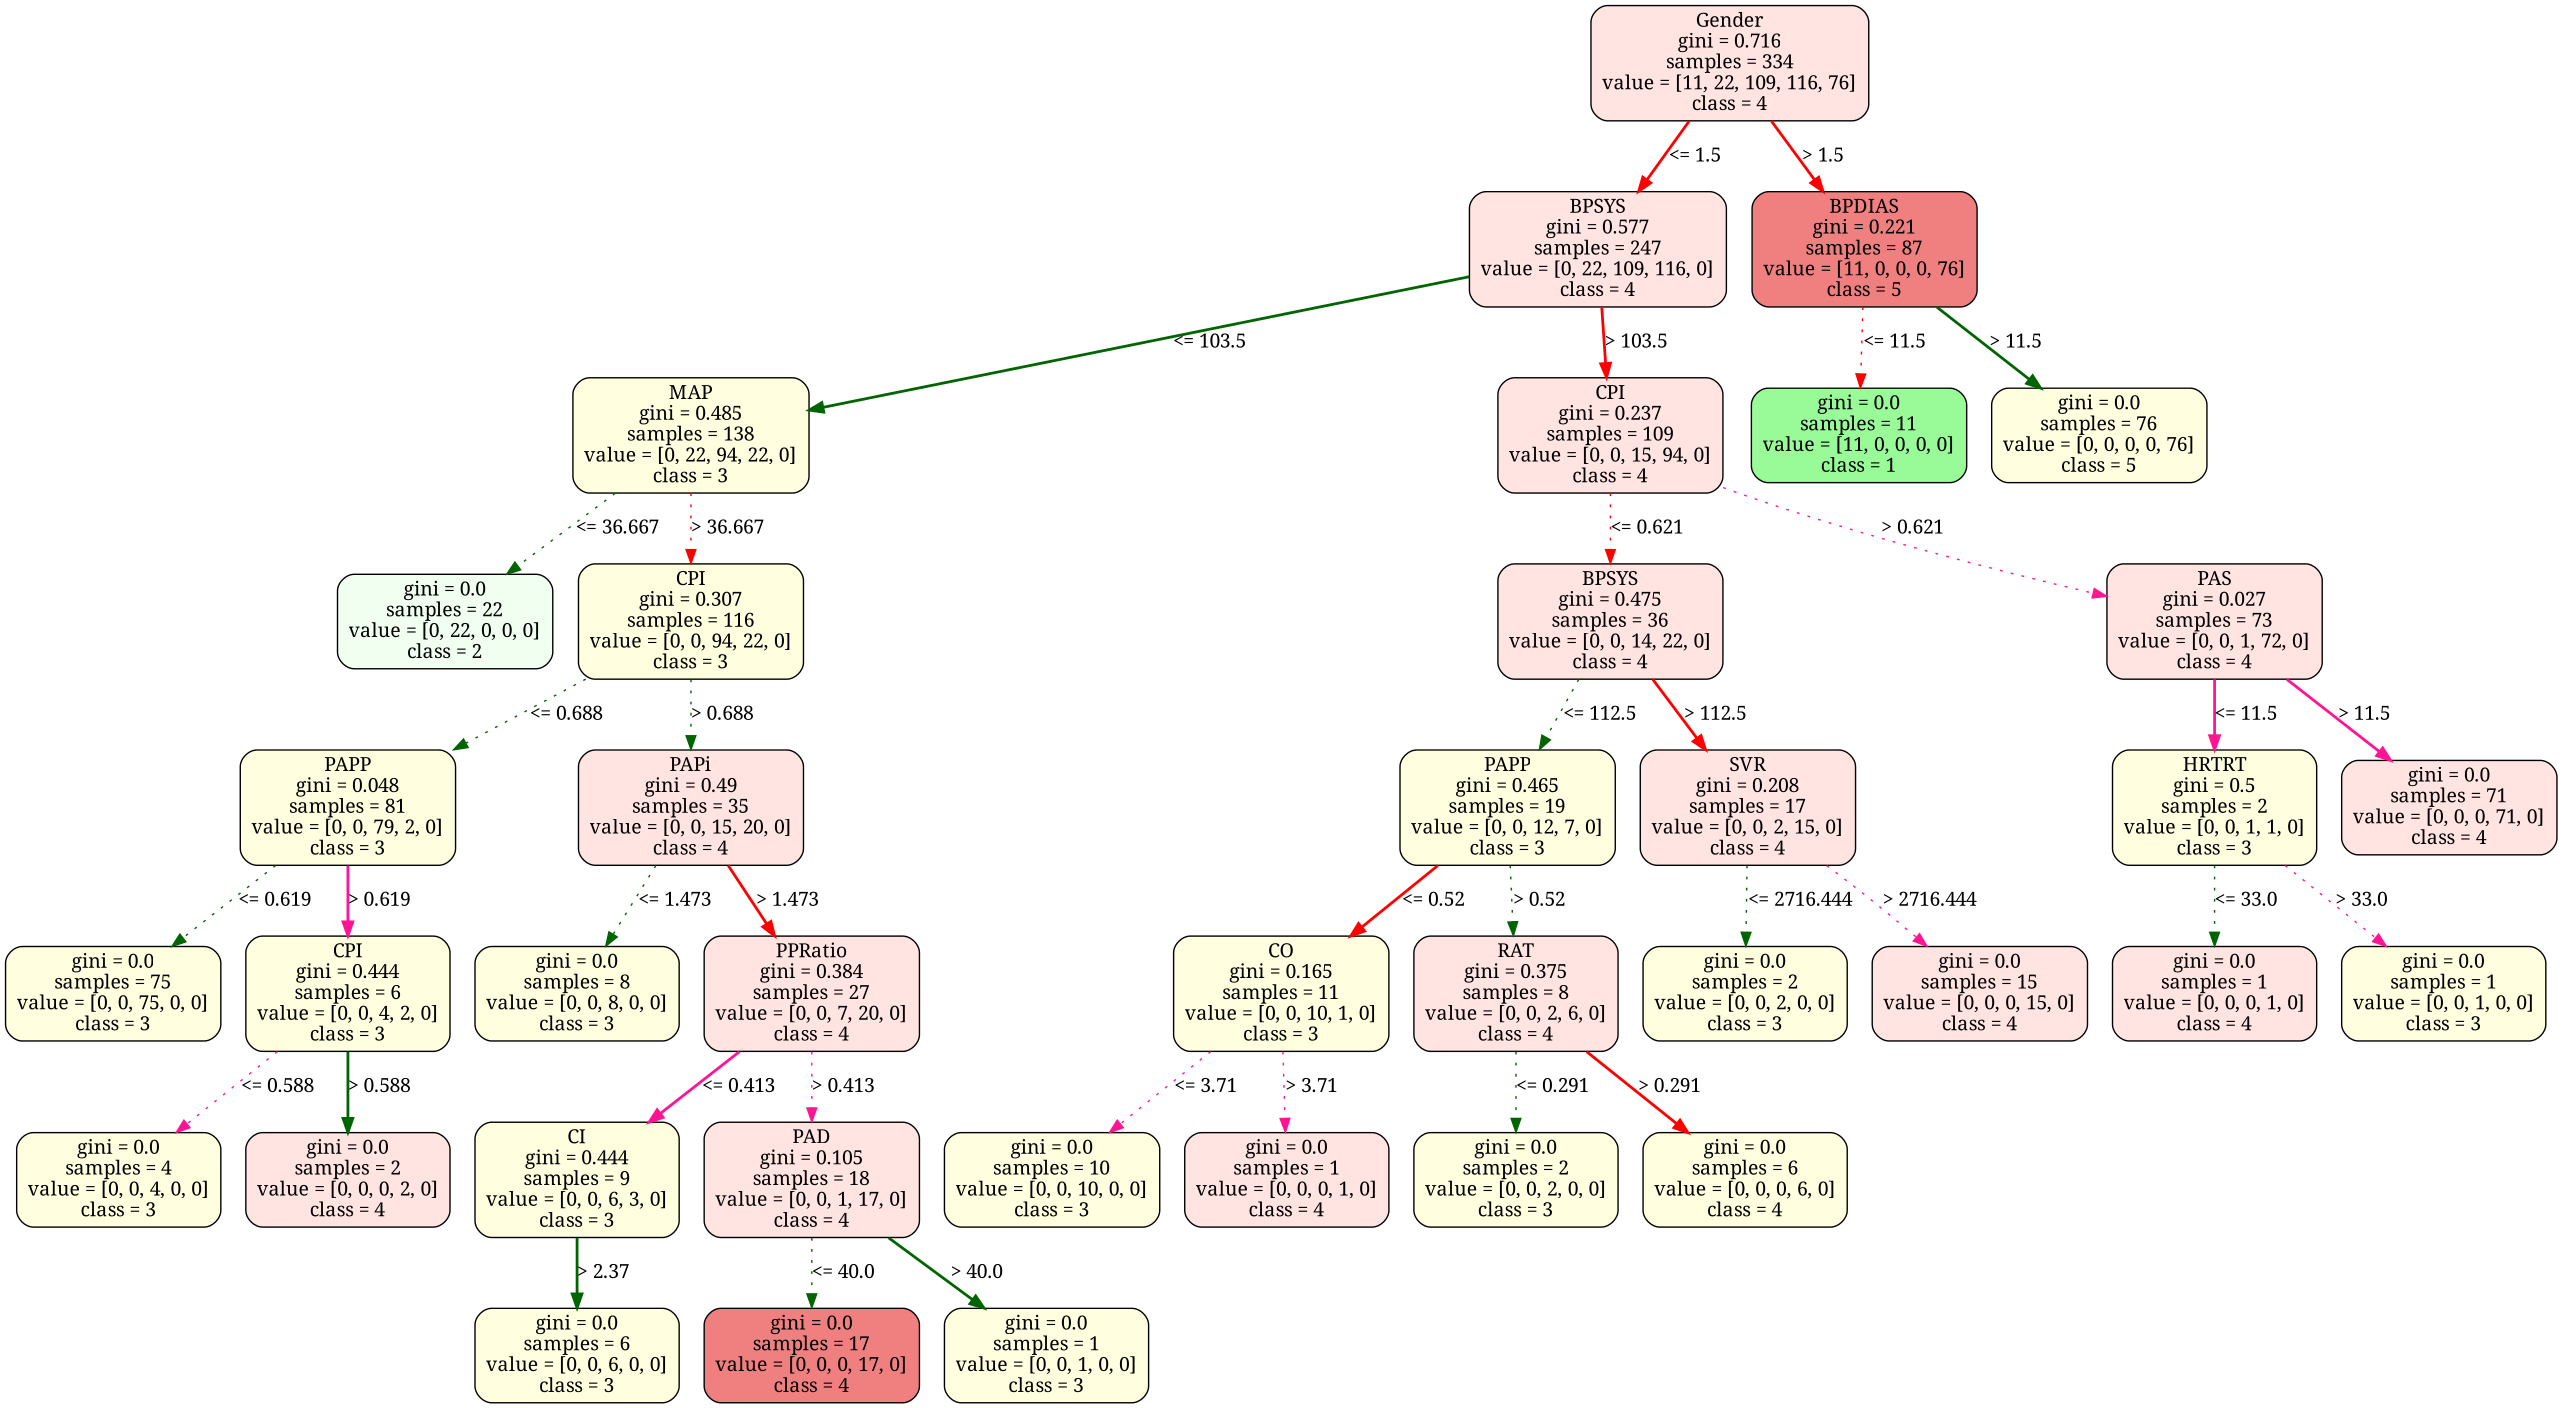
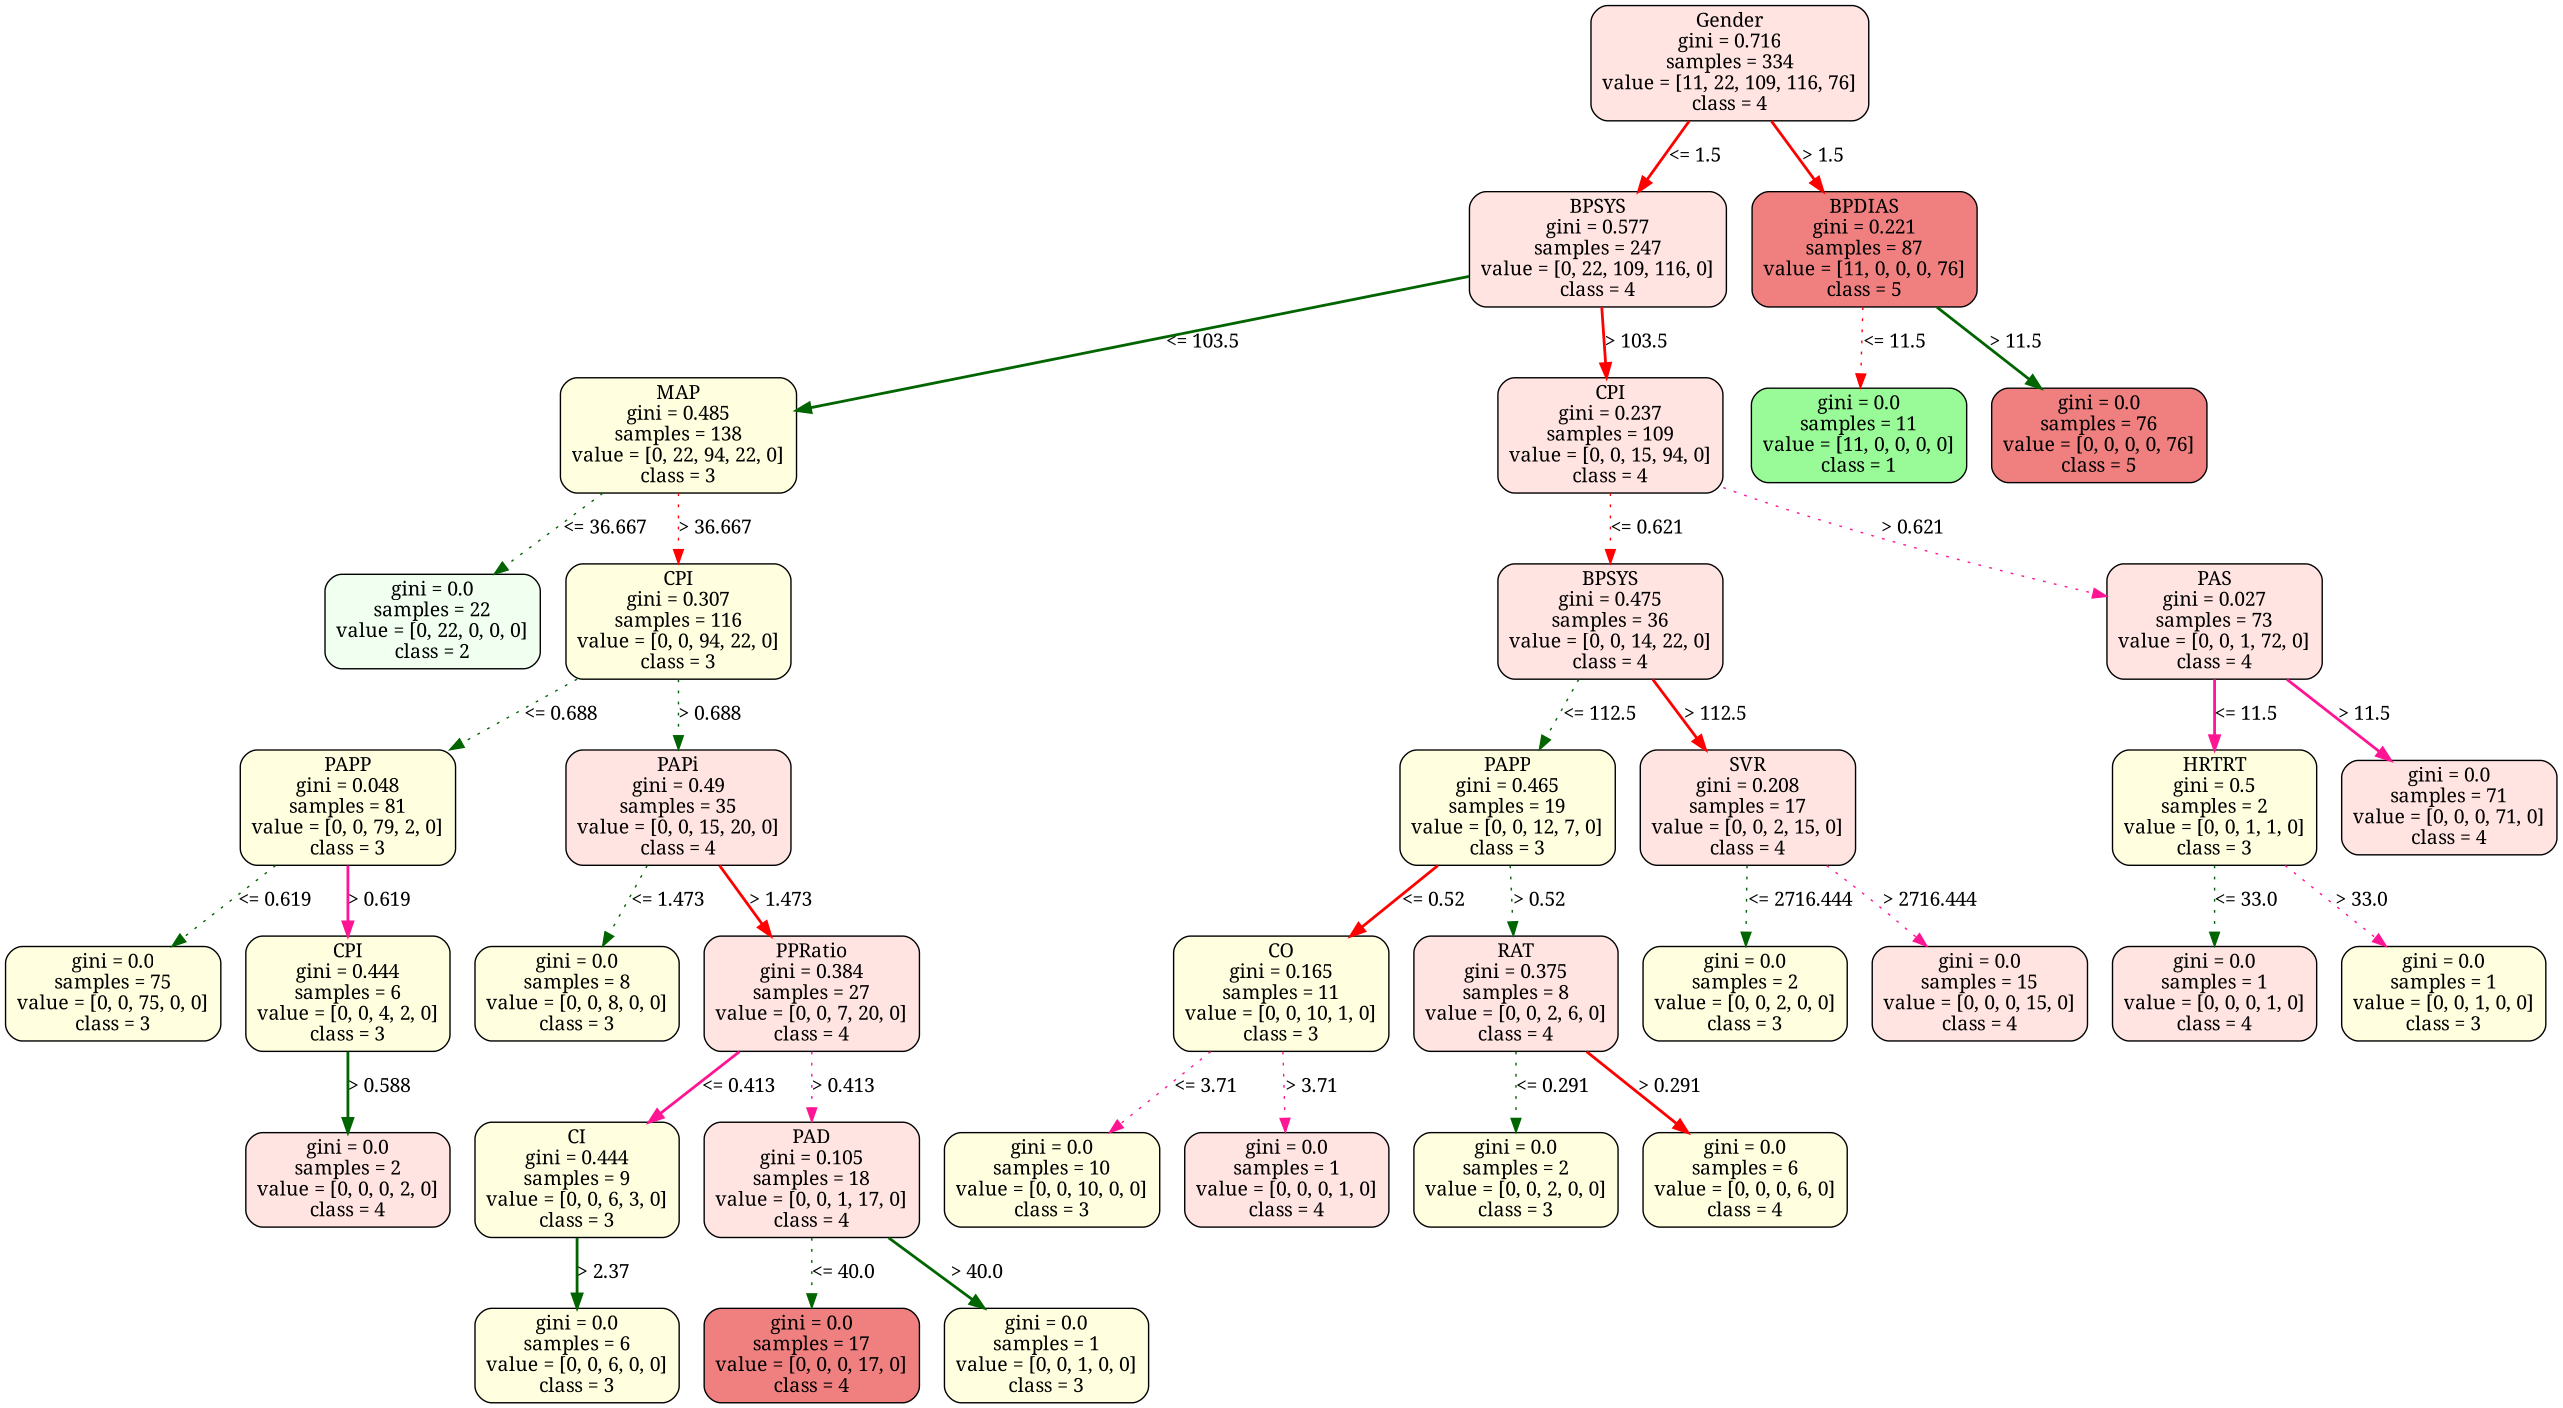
  strict digraph {
    fontname="Noto Serif"
    node [color=black fillcolor=lightyellow fontname="Noto Serif" shape=box style="filled, rounded"]
    edge [color=darkgreen fontname="Noto Serif" op=">" param=11.5 style=dotted]
    n1 [fillcolor=mistyrose height=1.1528 label="Gender\ngini = 0.716\nsamples = 334\nvalue = [11, 22, 109, 116, 76]\nclass = 4" width=2.6667]
    n2 [fillcolor=mistyrose height=1.1528 label="BPSYS\ngini = 0.577\nsamples = 247\nvalue = [0, 22, 109, 116, 0]\nclass = 4" width=2.4583]
    n3 [fillcolor=lightcoral height=1.1528 label="BPDIAS\ngini = 0.221\nsamples = 87\nvalue = [11, 0, 0, 0, 76]\nclass = 5" width=2.1528]
    n4 [height=1.1528 label="MAP\ngini = 0.485\nsamples = 138\nvalue = [0, 22, 94, 22, 0]\nclass = 3" width=2.25]
    n5 [fillcolor=mistyrose height=1.1528 label="CPI\ngini = 0.237\nsamples = 109\nvalue = [0, 0, 15, 94, 0]\nclass = 4" width=2.1528]
    n6 [fillcolor=palegreen height=0.94444 label="gini = 0.0\nsamples = 11\nvalue = [11, 0, 0, 0, 0]\nclass = 1" width=2.0417]
-   n7 [height=0.94444 label="gini = 0.0\nsamples = 76\nvalue = [0, 0, 0, 0, 76]\nclass = 5" width=2.0417]
+   n7 [fillcolor=lightcoral height=0.94444 label="gini = 0.0\nsamples = 76\nvalue = [0, 0, 0, 0, 76]\nclass = 5" width=2.0417]
    n8 [fillcolor=honeydew height=0.94444 label="gini = 0.0\nsamples = 22\nvalue = [0, 22, 0, 0, 0]\nclass = 2" width=2.0417]
    n9 [height=1.1528 label="CPI\ngini = 0.307\nsamples = 116\nvalue = [0, 0, 94, 22, 0]\nclass = 3" width=2.1528]
    n10 [fillcolor=mistyrose height=1.1528 label="BPSYS\ngini = 0.475\nsamples = 36\nvalue = [0, 0, 14, 22, 0]\nclass = 4" width=2.1528]
    n11 [fillcolor=mistyrose height=1.1528 label="PAS\ngini = 0.027\nsamples = 73\nvalue = [0, 0, 1, 72, 0]\nclass = 4" width=2.0417]
    n12 [height=1.1528 label="PAPP\ngini = 0.048\nsamples = 81\nvalue = [0, 0, 79, 2, 0]\nclass = 3" width=2.0417]
    n13 [fillcolor=mistyrose height=1.1528 label="PAPi\ngini = 0.49\nsamples = 35\nvalue = [0, 0, 15, 20, 0]\nclass = 4" width=2.1528]
    n14 [height=1.1528 label="PAPP\ngini = 0.465\nsamples = 19\nvalue = [0, 0, 12, 7, 0]\nclass = 3" width=2.0417]
    n15 [fillcolor=mistyrose height=1.1528 label="SVR\ngini = 0.208\nsamples = 17\nvalue = [0, 0, 2, 15, 0]\nclass = 4" width=2.0417]
    n16 [height=1.1528 label="HRTRT\ngini = 0.5\nsamples = 2\nvalue = [0, 0, 1, 1, 0]\nclass = 3" width=1.9444]
    n17 [fillcolor=mistyrose height=0.94444 label="gini = 0.0\nsamples = 71\nvalue = [0, 0, 0, 71, 0]\nclass = 4" width=2.0417]
    n18 [height=0.94444 label="gini = 0.0\nsamples = 75\nvalue = [0, 0, 75, 0, 0]\nclass = 3" width=2.0417]
    n19 [height=1.1528 label="CPI\ngini = 0.444\nsamples = 6\nvalue = [0, 0, 4, 2, 0]\nclass = 3" width=1.9444]
    n20 [height=0.94444 label="gini = 0.0\nsamples = 8\nvalue = [0, 0, 8, 0, 0]\nclass = 3" width=1.9444]
    n21 [fillcolor=mistyrose height=1.1528 label="PPRatio\ngini = 0.384\nsamples = 27\nvalue = [0, 0, 7, 20, 0]\nclass = 4" width=2.0417]
-   n22 [height=0.94444 label="gini = 0.0\nsamples = 4\nvalue = [0, 0, 4, 0, 0]\nclass = 3" width=1.9444]
    n23 [fillcolor=mistyrose height=0.94444 label="gini = 0.0\nsamples = 2\nvalue = [0, 0, 0, 2, 0]\nclass = 4" width=1.9444]
    n24 [height=1.1528 label="CI\ngini = 0.444\nsamples = 9\nvalue = [0, 0, 6, 3, 0]\nclass = 3" width=1.9444]
    n25 [fillcolor=mistyrose height=1.1528 label="PAD\ngini = 0.105\nsamples = 18\nvalue = [0, 0, 1, 17, 0]\nclass = 4" width=2.0417]
    n26 [height=0.94444 label="gini = 0.0\nsamples = 6\nvalue = [0, 0, 6, 0, 0]\nclass = 3" width=1.9444]
    n27 [fillcolor=lightcoral height=0.94444 label="gini = 0.0\nsamples = 17\nvalue = [0, 0, 0, 17, 0]\nclass = 4" width=2.0417]
    n28 [height=0.94444 label="gini = 0.0\nsamples = 1\nvalue = [0, 0, 1, 0, 0]\nclass = 3" width=1.9444]
    n29 [height=1.1528 label="CO\ngini = 0.165\nsamples = 11\nvalue = [0, 0, 10, 1, 0]\nclass = 3" width=2.0417]
    n30 [fillcolor=mistyrose height=1.1528 label="RAT\ngini = 0.375\nsamples = 8\nvalue = [0, 0, 2, 6, 0]\nclass = 4" width=1.9444]
    n31 [height=0.94444 label="gini = 0.0\nsamples = 2\nvalue = [0, 0, 2, 0, 0]\nclass = 3" width=1.9444]
    n32 [fillcolor=mistyrose height=0.94444 label="gini = 0.0\nsamples = 15\nvalue = [0, 0, 0, 15, 0]\nclass = 4" width=2.0417]
    n33 [fillcolor=mistyrose height=0.94444 label="gini = 0.0\nsamples = 1\nvalue = [0, 0, 0, 1, 0]\nclass = 4" width=1.9444]
    n34 [height=0.94444 label="gini = 0.0\nsamples = 1\nvalue = [0, 0, 1, 0, 0]\nclass = 3" width=1.9444]
    n35 [height=0.94444 label="gini = 0.0\nsamples = 10\nvalue = [0, 0, 10, 0, 0]\nclass = 3" width=2.0417]
    n36 [fillcolor=mistyrose height=0.94444 label="gini = 0.0\nsamples = 1\nvalue = [0, 0, 0, 1, 0]\nclass = 4" width=1.9444]
    n37 [height=0.94444 label="gini = 0.0\nsamples = 2\nvalue = [0, 0, 2, 0, 0]\nclass = 3" width=1.9444]
    n38 [height=0.94444 label="gini = 0.0\nsamples = 6\nvalue = [0, 0, 0, 6, 0]\nclass = 4" width=1.9444]
    n1 -> n2 [color=red label="<= 1.5" labelangle=45 labeldistance=2.5 op="<=" param=1.5 style=bold]
    n1 -> n3 [color=red label="> 1.5" labelangle=-45 labeldistance=2.5 param=1.5 style=bold]
    n2 -> n4 [label="<= 103.5" op="<=" param=103.5 style=bold]
    n2 -> n5 [color=red label="> 103.5" param=103.5 style=bold]
    n3 -> n6 [color=red label="<= 11.5" op="<="]
    n3 -> n7 [label="> 11.5" style=bold]
    n4 -> n8 [label="<= 36.667" op="<=" param=36.667]
    n4 -> n9 [color=red label="> 36.667" param=36.667]
    n5 -> n10 [color=red label="<= 0.621" op="<=" param=0.621]
    n5 -> n11 [color=deeppink label="> 0.621" param=0.621]
    n9 -> n12 [label="<= 0.688" op="<=" param=0.688]
    n9 -> n13 [label="> 0.688" param=0.688]
    n10 -> n14 [label="<= 112.5" op="<=" param=112.5]
    n10 -> n15 [color=red label="> 112.5" param=112.5 style=bold]
    n11 -> n16 [color=deeppink label="<= 11.5" op="<=" style=bold]
    n11 -> n17 [color=deeppink label="> 11.5" style=bold]
    n12 -> n18 [label="<= 0.619" op="<=" param=0.619]
    n12 -> n19 [color=deeppink label="> 0.619" param=0.619 style=bold]
    n13 -> n20 [label="<= 1.473" op="<=" param=1.473]
    n13 -> n21 [color=red label="> 1.473" param=1.473 style=bold]
    n14 -> n29 [color=red label="<= 0.52" op="<=" param=0.52 style=bold]
    n14 -> n30 [label="> 0.52" param=0.52]
    n15 -> n31 [label="<= 2716.444" op="<=" param=2716.444]
    n15 -> n32 [color=deeppink label="> 2716.444" param=2716.444]
    n16 -> n33 [label="<= 33.0" op="<=" param=33.0]
    n16 -> n34 [color=deeppink label="> 33.0" param=33.0]
-   n19 -> n22 [color=deeppink label="<= 0.588" op="<=" param=0.588]
    n19 -> n23 [label="> 0.588" param=0.588 style=bold]
    n21 -> n24 [color=deeppink label="<= 0.413" op="<=" param=0.413 style=bold]
    n21 -> n25 [color=deeppink label="> 0.413" param=0.413]
    n24 -> n26 [label="> 2.37" param=2.37 style=bold]
    n25 -> n27 [label="<= 40.0" op="<=" param=40.0]
    n25 -> n28 [label="> 40.0" param=40.0 style=bold]
    n29 -> n35 [color=deeppink label="<= 3.71" op="<=" param=3.71]
    n29 -> n36 [color=deeppink label="> 3.71" param=3.71]
    n30 -> n37 [label="<= 0.291" op="<=" param=0.291]
    n30 -> n38 [color=red label="> 0.291" param=0.291 style=bold]
  }
